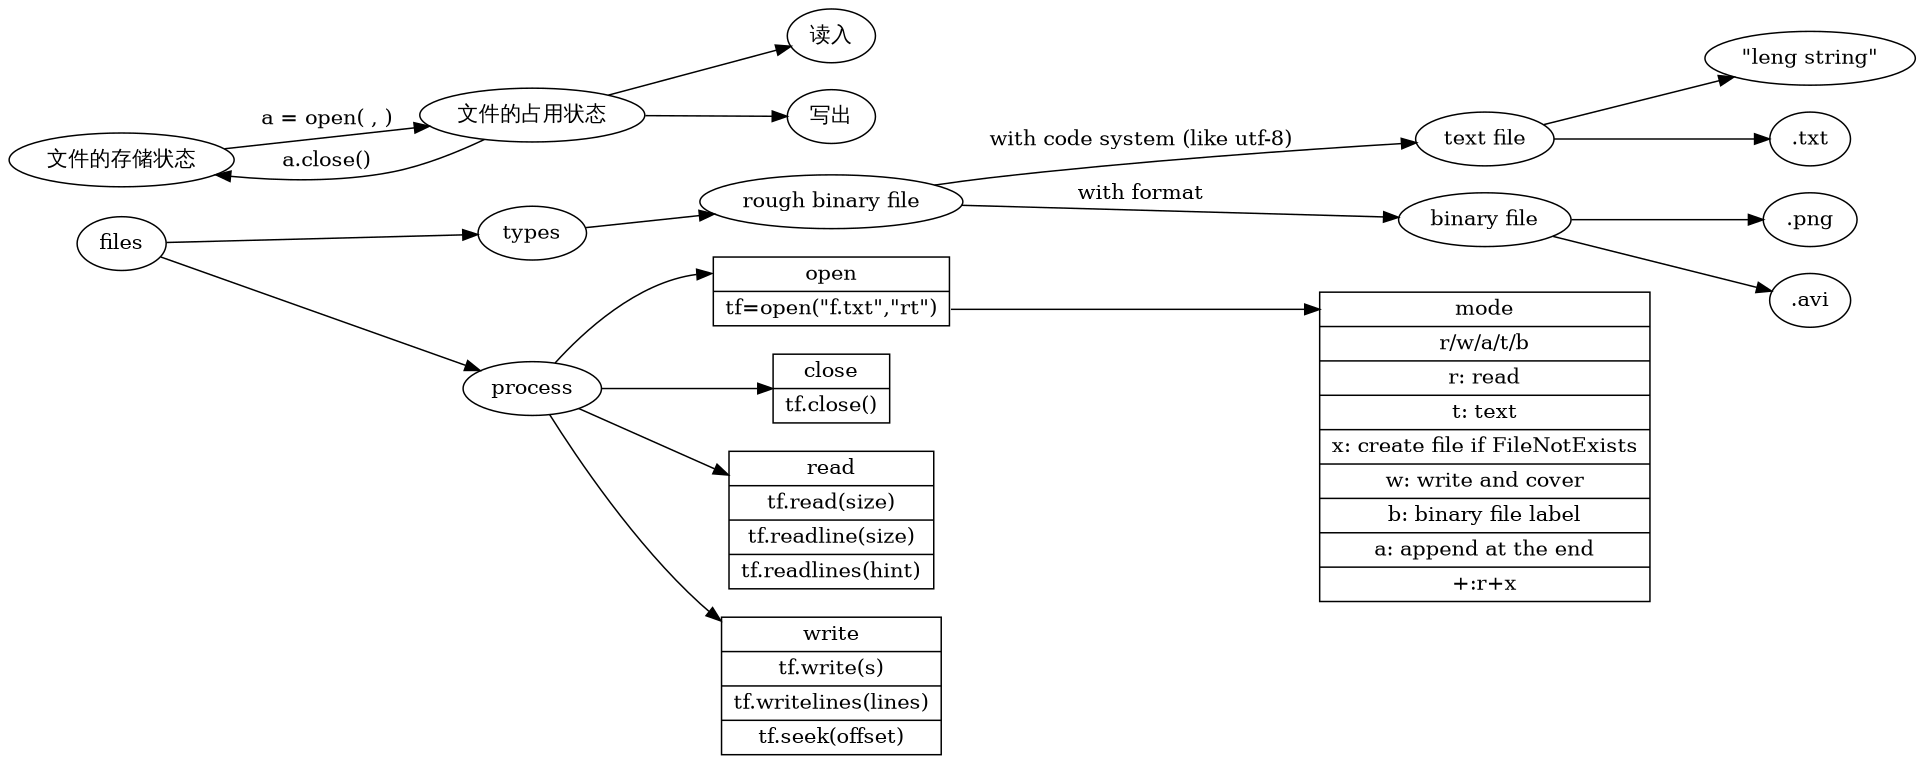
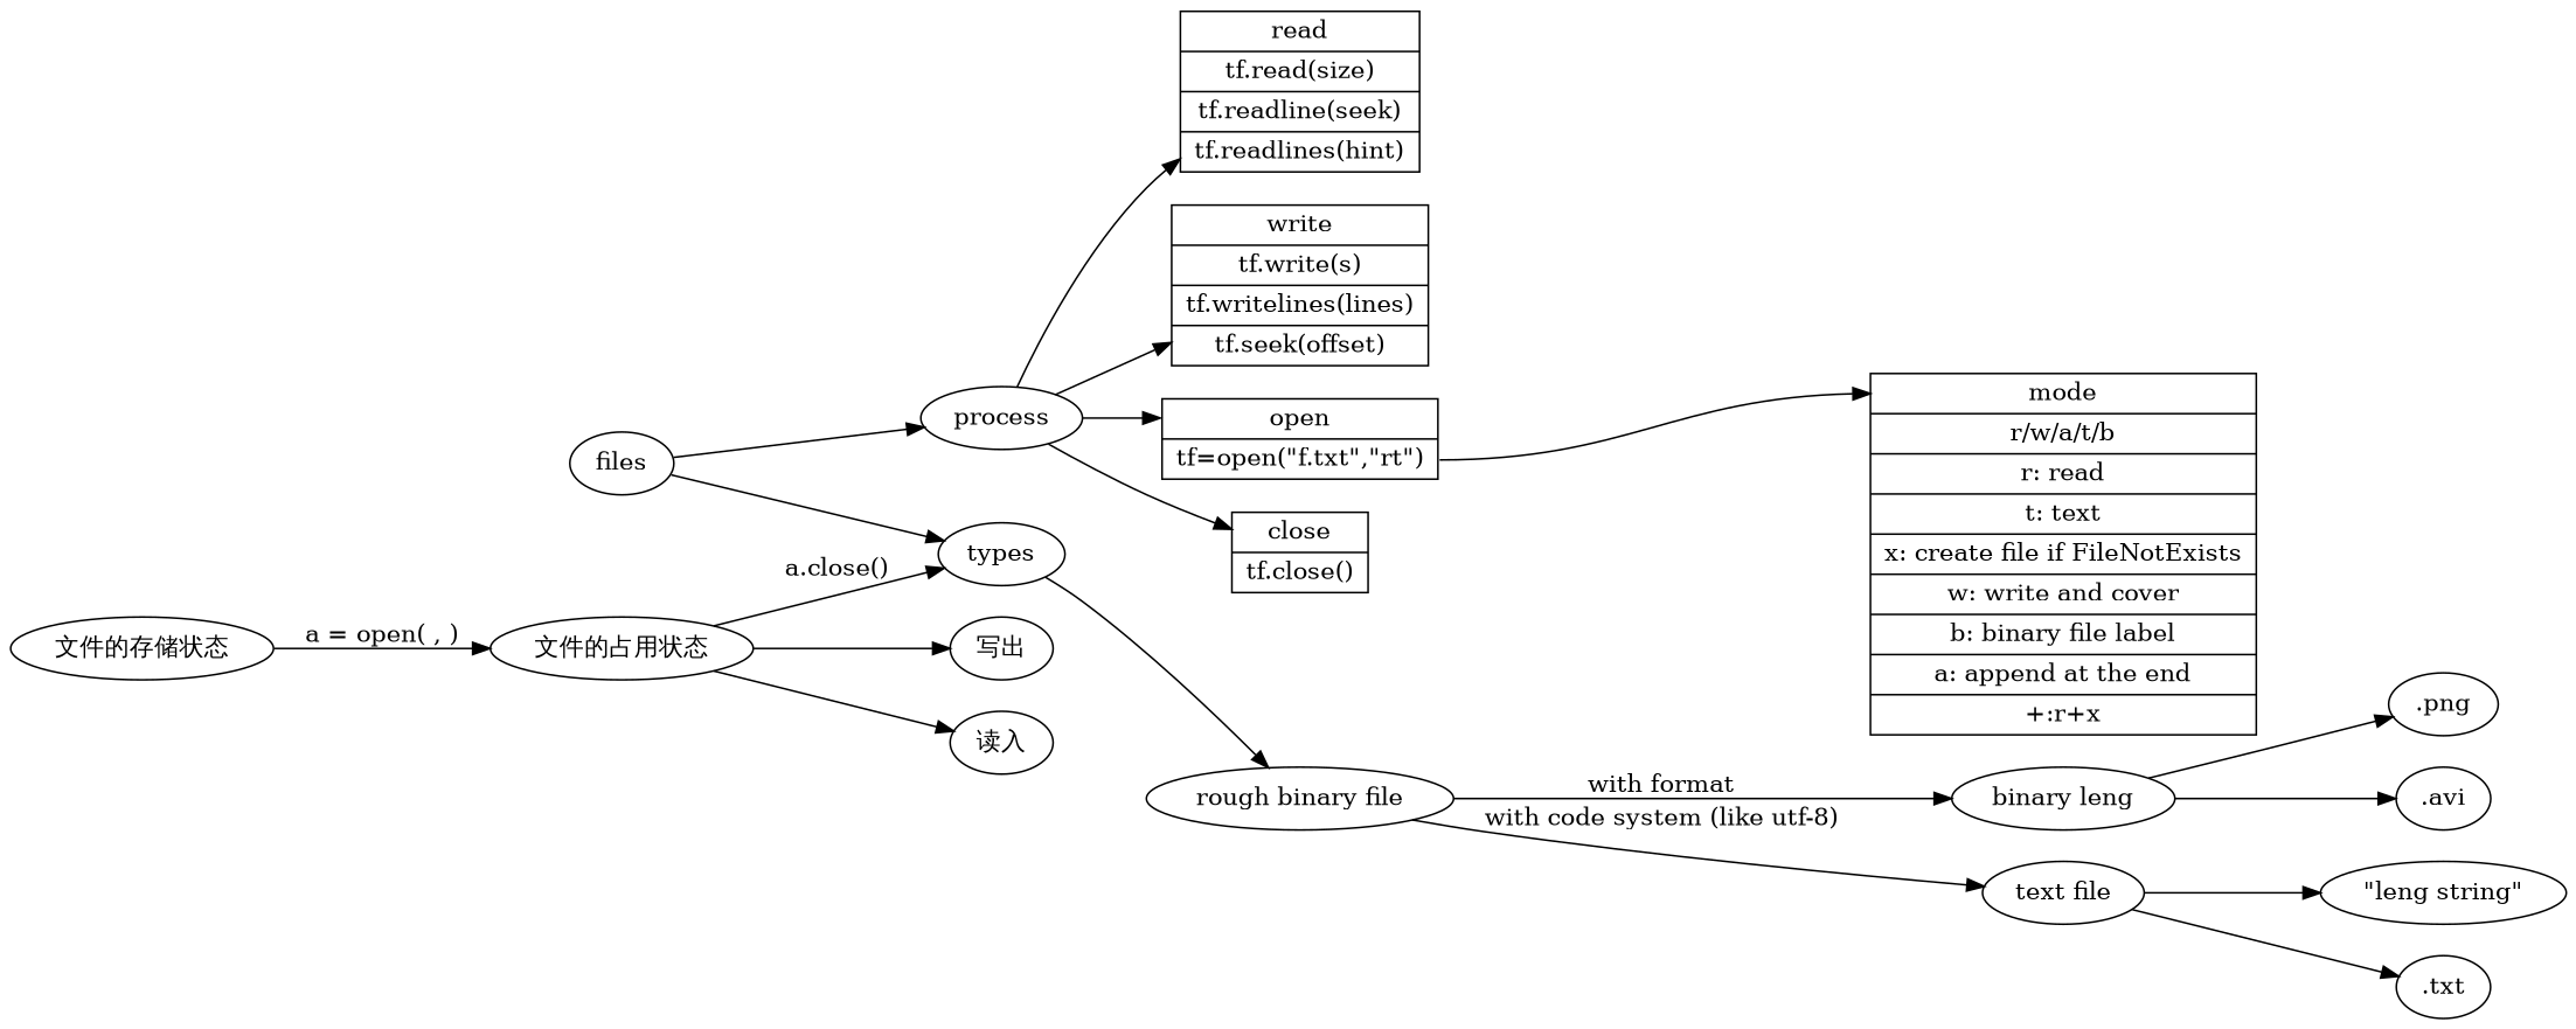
  strict digraph {
    rankdir=LR
    types
    process
    "rough binary file"
    n4 [label="<0> open|<1> tf=open(\"f.txt\",\"rt\")" shape=record]
    n5 [label="<0> close|<1> tf.close()" shape=record]
-   n6 [label="<0> read|tf.read(size)|<1> tf.readline(size)|<2> tf.readlines(hint)" shape=record]
+   n6 [label="<0> read|tf.read(size)|<1> tf.readline(seek)|<2> tf.readlines(hint)" shape=record]
    n7 [label="<0> write|tf.write(s)|<1> tf.writelines(lines)|<2> tf.seek(offset)" shape=record]
    files
    "text file"
-   "binary file"
+   "binary file" [label="binary leng"]
    n11 [label="<0> mode|<1> r/w/a/t/b|r: read|t: text|x: create file if FileNotExists|w: write and cover|b: binary file label|a: append at the end|+:r+x" shape=record]
    "\"leng string\""
    ".txt"
    ".png"
    ".avi"
    "文件的存储状态"
    "文件的占用状态"
    "读入"
    "写出"
    subgraph sub_1 {
      rank=same
      types
      process
    }
    types -> "rough binary file"
    process -> n4 [headport=0]
    process -> n5
    process -> n6
    process -> n7
    "rough binary file" -> "text file" [label="with code system (like utf-8)"]
    "rough binary file" -> "binary file" [label="with format"]
    n4 -> n11 [headport=0 tailport=1]
    files -> types
    files -> process
    "text file" -> "\"leng string\""
    "text file" -> ".txt"
    "binary file" -> ".png"
    "binary file" -> ".avi"
    "文件的存储状态" -> "文件的占用状态" [label="a = open( , )"]
-   "文件的占用状态" -> "文件的存储状态" [label="a.close()"]
+   "文件的占用状态" -> types [label="a.close()"]
    "文件的占用状态" -> "读入"
    "文件的占用状态" -> "写出"
  }
